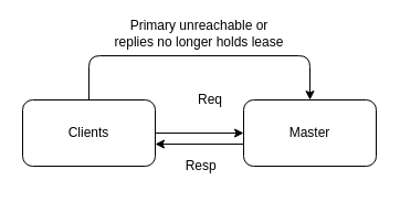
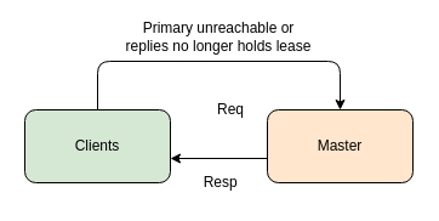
  <mxCell id="0" />
  <mxCell id="1" parent="0" />
  <mxCell id="2" value="" style="edgeStyle=orthogonalEdgeStyle;rounded=0;orthogonalLoop=1;jettySize=auto;html=1;strokeWidth=1;" edge="1" parent="1"><mxGeometry relative="1" as="geometry"><mxPoint x="220" y="130" as="sourcePoint" /><mxPoint x="140" y="130" as="targetPoint" /></mxGeometry></mxCell>
- <mxCell id="3" value="" style="edgeStyle=orthogonalEdgeStyle;rounded=0;orthogonalLoop=1;jettySize=auto;html=1;strokeWidth=1;" edge="1" parent="1" source="4" target="5"><mxGeometry relative="1" as="geometry" /></mxCell>
- <mxCell id="4" value="Clients" style="rounded=1;whiteSpace=wrap;html=1;" vertex="1" parent="1"><mxGeometry x="20" y="90" width="120" height="60" as="geometry" /></mxCell>
- <mxCell id="5" value="Master" style="rounded=1;whiteSpace=wrap;html=1;" vertex="1" parent="1"><mxGeometry x="220" y="90" width="120" height="60" as="geometry" /></mxCell>
+ <mxCell id="4" value="Clients" style="rounded=1;whiteSpace=wrap;html=1;fillColor=#d5e8d4;" vertex="1" parent="1"><mxGeometry x="20" y="90" width="120" height="60" as="geometry" /></mxCell>
+ <mxCell id="5" value="Master" style="rounded=1;whiteSpace=wrap;html=1;fillColor=#ffe6cc;" vertex="1" parent="1"><mxGeometry x="220" y="90" width="120" height="60" as="geometry" /></mxCell>
  <mxCell id="6" value="Req" style="text;html=1;strokeColor=none;fillColor=none;align=center;verticalAlign=middle;whiteSpace=wrap;rounded=0;" vertex="1" parent="1"><mxGeometry x="170" y="80" width="40" height="20" as="geometry" /></mxCell>
  <mxCell id="7" value="&amp;nbsp;Resp" style="text;html=1;strokeColor=none;fillColor=none;align=center;verticalAlign=middle;whiteSpace=wrap;rounded=0;" vertex="1" parent="1"><mxGeometry x="160" y="140" width="40" height="20" as="geometry" /></mxCell>
  <mxCell id="8" value="" style="endArrow=classic;html=1;strokeWidth=1;entryX=0.5;entryY=0;entryDx=0;entryDy=0;" edge="1" parent="1" target="5"><mxGeometry width="50" height="50" relative="1" as="geometry"><mxPoint x="80" y="90" as="sourcePoint" /><mxPoint x="280" y="30" as="targetPoint" /><Array as="points"><mxPoint x="80" y="50" /><mxPoint x="280" y="50" /></Array></mxGeometry></mxCell>
  <mxCell id="9" value="Primary unreachable or&lt;br&gt;replies no longer holds lease" style="text;html=1;strokeColor=none;fillColor=none;align=center;verticalAlign=middle;whiteSpace=wrap;rounded=0;" vertex="1" parent="1"><mxGeometry x="100" y="20" width="160" height="20" as="geometry" /></mxCell>
